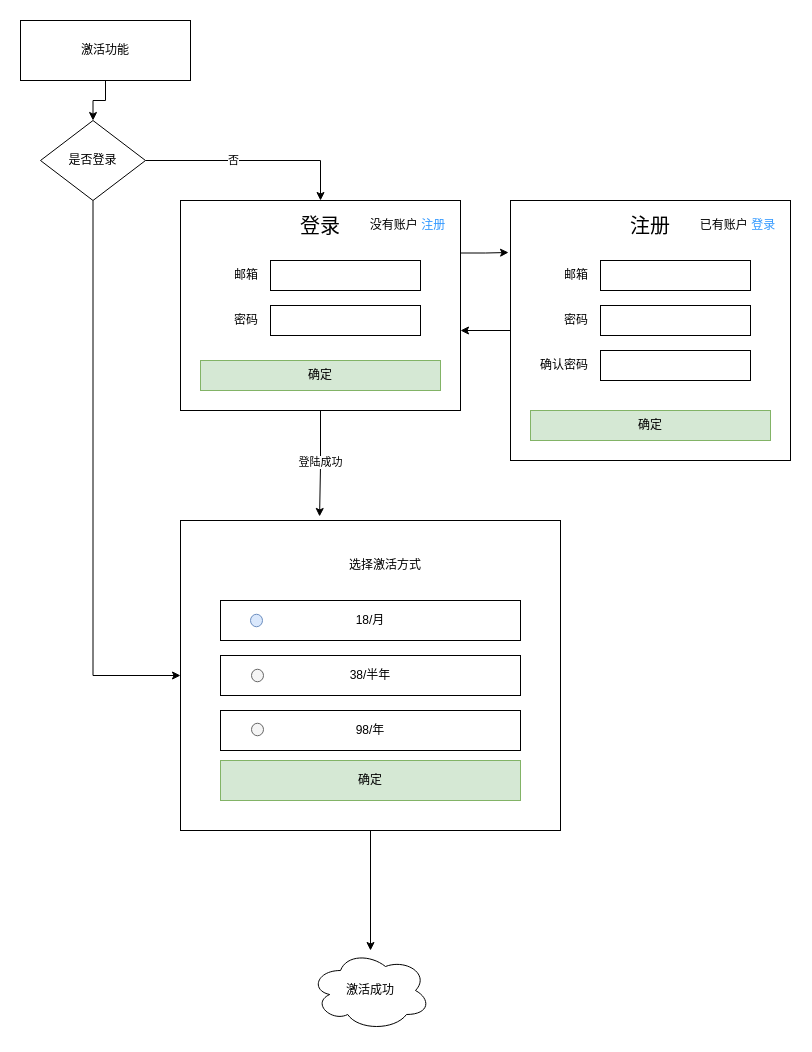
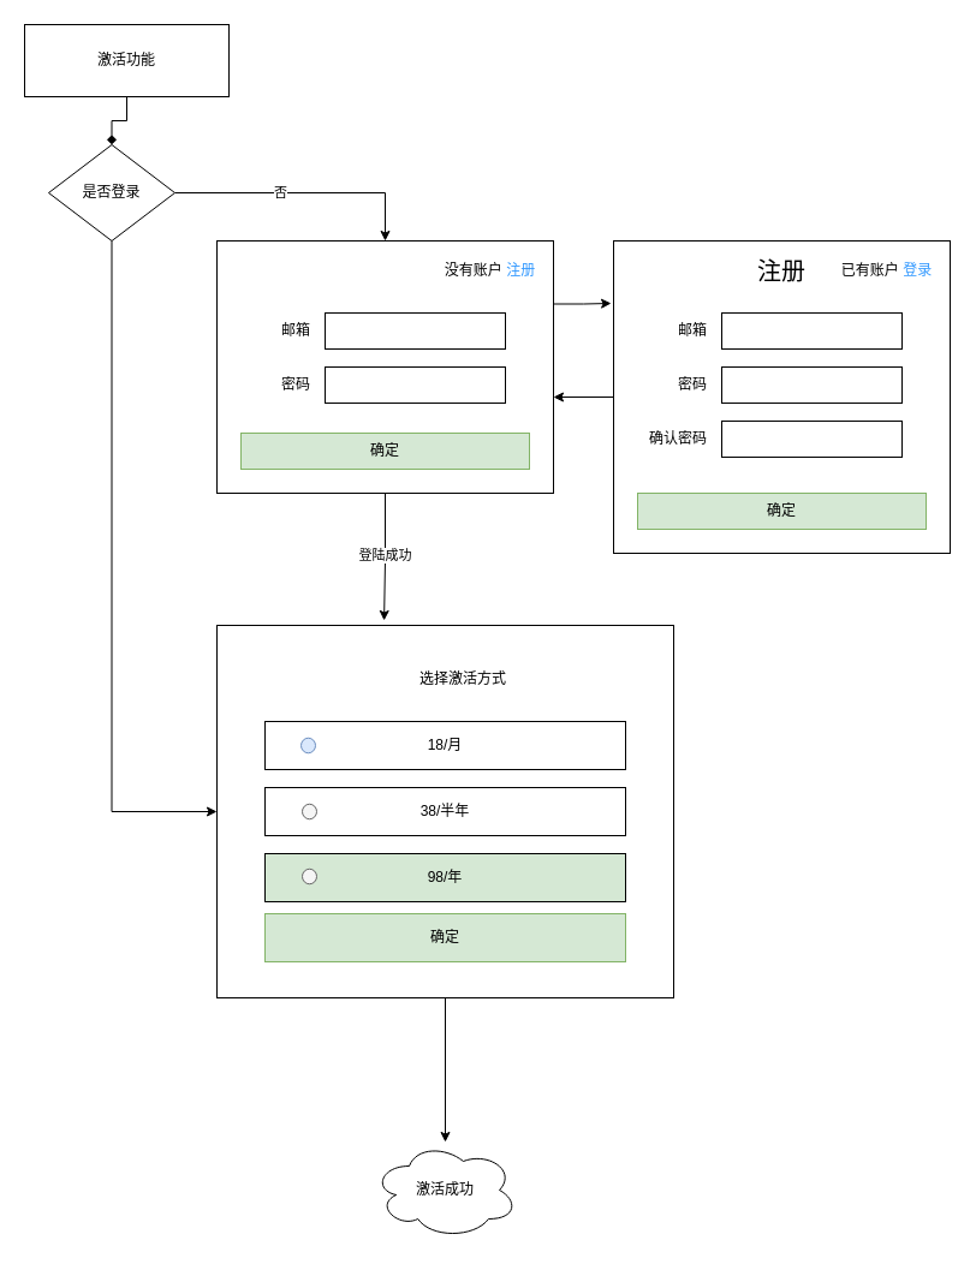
  <mxCell id="0" />
  <mxCell id="1" parent="0" />
  <mxCell id="2" value="" style="group" vertex="1" connectable="0" parent="1"><mxGeometry x="180" y="200" width="280" height="210" as="geometry" /></mxCell>
  <mxCell id="3" value="" style="rounded=0;whiteSpace=wrap;html=1;" vertex="1" parent="2"><mxGeometry width="280" height="210" as="geometry" /></mxCell>
  <mxCell id="4" value="" style="rounded=0;whiteSpace=wrap;html=1;" vertex="1" parent="2"><mxGeometry x="90" y="60" width="150" height="30" as="geometry" /></mxCell>
  <mxCell id="5" value="邮箱" style="text;html=1;strokeColor=none;fillColor=none;align=right;verticalAlign=middle;whiteSpace=wrap;rounded=0;" vertex="1" parent="2"><mxGeometry x="20" y="60" width="60" height="30" as="geometry" /></mxCell>
  <mxCell id="6" value="" style="rounded=0;whiteSpace=wrap;html=1;" vertex="1" parent="2"><mxGeometry x="90" y="105" width="150" height="30" as="geometry" /></mxCell>
  <mxCell id="7" value="密码" style="text;html=1;strokeColor=none;fillColor=none;align=right;verticalAlign=middle;whiteSpace=wrap;rounded=0;" vertex="1" parent="2"><mxGeometry x="20" y="105" width="60" height="30" as="geometry" /></mxCell>
- <mxCell id="8" value="登录" style="text;html=1;strokeColor=none;fillColor=none;align=center;verticalAlign=middle;whiteSpace=wrap;rounded=0;fontSize=20;" vertex="1" parent="2"><mxGeometry x="110" y="10" width="60" height="30" as="geometry" /></mxCell>
  <mxCell id="9" value="确定" style="rounded=0;whiteSpace=wrap;html=1;fillColor=#d5e8d4;strokeColor=#82b366;" vertex="1" parent="2"><mxGeometry x="20" y="160" width="240" height="30" as="geometry" /></mxCell>
  <mxCell id="10" value="没有账户 &lt;font color=&quot;#3399ff&quot;&gt;注册&lt;/font&gt;" style="text;html=1;strokeColor=none;fillColor=none;align=center;verticalAlign=middle;whiteSpace=wrap;rounded=0;" vertex="1" parent="2"><mxGeometry x="175" y="10" width="105" height="30" as="geometry" /></mxCell>
  <mxCell id="11" value="" style="group;fillColor=#d5e8d4;strokeColor=#82b366;" vertex="1" connectable="0" parent="1"><mxGeometry x="510" y="200" width="280" height="260" as="geometry" /></mxCell>
  <mxCell id="12" style="edgeStyle=orthogonalEdgeStyle;rounded=0;orthogonalLoop=1;jettySize=auto;html=1;" edge="1" parent="11" source="13"><mxGeometry relative="1" as="geometry"><mxPoint x="-50" y="130" as="targetPoint" /></mxGeometry></mxCell>
  <mxCell id="13" value="" style="rounded=0;whiteSpace=wrap;html=1;" vertex="1" parent="11"><mxGeometry width="280" height="260" as="geometry" /></mxCell>
  <mxCell id="14" value="" style="rounded=0;whiteSpace=wrap;html=1;" vertex="1" parent="11"><mxGeometry x="90" y="60" width="150" height="30" as="geometry" /></mxCell>
  <mxCell id="15" value="邮箱" style="text;html=1;strokeColor=none;fillColor=none;align=right;verticalAlign=middle;whiteSpace=wrap;rounded=0;" vertex="1" parent="11"><mxGeometry x="20" y="60" width="60" height="30" as="geometry" /></mxCell>
  <mxCell id="16" value="" style="rounded=0;whiteSpace=wrap;html=1;" vertex="1" parent="11"><mxGeometry x="90" y="105" width="150" height="30" as="geometry" /></mxCell>
  <mxCell id="17" value="密码" style="text;html=1;strokeColor=none;fillColor=none;align=right;verticalAlign=middle;whiteSpace=wrap;rounded=0;" vertex="1" parent="11"><mxGeometry x="20" y="105" width="60" height="30" as="geometry" /></mxCell>
  <mxCell id="18" value="注册" style="text;html=1;strokeColor=none;fillColor=none;align=center;verticalAlign=middle;whiteSpace=wrap;rounded=0;fontSize=20;" vertex="1" parent="11"><mxGeometry x="110" y="10" width="60" height="30" as="geometry" /></mxCell>
  <mxCell id="19" value="确定" style="rounded=0;whiteSpace=wrap;html=1;fillColor=#d5e8d4;strokeColor=#82b366;" vertex="1" parent="11"><mxGeometry x="20" y="210" width="240" height="30" as="geometry" /></mxCell>
  <mxCell id="20" value="已有账户 &lt;font color=&quot;#3399ff&quot;&gt;登录&lt;/font&gt;" style="text;html=1;strokeColor=none;fillColor=none;align=center;verticalAlign=middle;whiteSpace=wrap;rounded=0;" vertex="1" parent="11"><mxGeometry x="175" y="10" width="105" height="30" as="geometry" /></mxCell>
  <mxCell id="21" value="" style="rounded=0;whiteSpace=wrap;html=1;" vertex="1" parent="11"><mxGeometry x="90" y="150" width="150" height="30" as="geometry" /></mxCell>
  <mxCell id="22" value="确认密码" style="text;html=1;strokeColor=none;fillColor=none;align=right;verticalAlign=middle;whiteSpace=wrap;rounded=0;" vertex="1" parent="11"><mxGeometry x="20" y="150" width="60" height="30" as="geometry" /></mxCell>
- <mxCell id="23" style="edgeStyle=orthogonalEdgeStyle;rounded=0;orthogonalLoop=1;jettySize=auto;html=1;exitX=0.5;exitY=1;exitDx=0;exitDy=0;entryX=0.5;entryY=0;entryDx=0;entryDy=0;" edge="1" parent="1" source="24" target="28"><mxGeometry relative="1" as="geometry" /></mxCell>
+ <mxCell id="23" style="edgeStyle=orthogonalEdgeStyle;rounded=0;orthogonalLoop=1;jettySize=auto;html=1;exitX=0.5;exitY=1;exitDx=0;exitDy=0;entryX=0.5;entryY=0;entryDx=0;entryDy=0;endArrow=diamond;" edge="1" parent="1" source="24" target="28"><mxGeometry relative="1" as="geometry" /></mxCell>
  <mxCell id="24" value="激活功能" style="rounded=0;whiteSpace=wrap;html=1;" vertex="1" parent="1"><mxGeometry x="20" y="20" width="170" height="60" as="geometry" /></mxCell>
  <mxCell id="25" style="edgeStyle=orthogonalEdgeStyle;rounded=0;orthogonalLoop=1;jettySize=auto;html=1;exitX=1;exitY=0.5;exitDx=0;exitDy=0;entryX=0.5;entryY=0;entryDx=0;entryDy=0;" edge="1" parent="1" source="28" target="3"><mxGeometry relative="1" as="geometry" /></mxCell>
  <mxCell id="26" value="否" style="edgeLabel;html=1;align=center;verticalAlign=middle;resizable=0;points=[];" vertex="1" connectable="0" parent="25"><mxGeometry x="-0.195" y="1" relative="1" as="geometry"><mxPoint as="offset" /></mxGeometry></mxCell>
  <mxCell id="27" style="edgeStyle=orthogonalEdgeStyle;rounded=0;orthogonalLoop=1;jettySize=auto;html=1;exitX=0.5;exitY=1;exitDx=0;exitDy=0;entryX=0;entryY=0.5;entryDx=0;entryDy=0;" edge="1" parent="1" source="28" target="30"><mxGeometry relative="1" as="geometry" /></mxCell>
  <mxCell id="28" value="是否登录" style="rhombus;whiteSpace=wrap;html=1;" vertex="1" parent="1"><mxGeometry x="40" y="120" width="105" height="80" as="geometry" /></mxCell>
  <mxCell id="29" style="edgeStyle=orthogonalEdgeStyle;rounded=0;orthogonalLoop=1;jettySize=auto;html=1;exitX=0.5;exitY=1;exitDx=0;exitDy=0;" edge="1" parent="1" source="30" target="42"><mxGeometry relative="1" as="geometry" /></mxCell>
  <mxCell id="30" value="" style="rounded=0;whiteSpace=wrap;html=1;" vertex="1" parent="1"><mxGeometry x="180" y="520" width="380" height="310" as="geometry" /></mxCell>
  <mxCell id="31" style="edgeStyle=orthogonalEdgeStyle;rounded=0;orthogonalLoop=1;jettySize=auto;html=1;exitX=0.5;exitY=1;exitDx=0;exitDy=0;entryX=0.366;entryY=-0.013;entryDx=0;entryDy=0;entryPerimeter=0;" edge="1" parent="1" source="3" target="30"><mxGeometry relative="1" as="geometry" /></mxCell>
  <mxCell id="32" value="登陆成功" style="edgeLabel;html=1;align=center;verticalAlign=middle;resizable=0;points=[];" vertex="1" connectable="0" parent="31"><mxGeometry x="-0.046" y="-1" relative="1" as="geometry"><mxPoint as="offset" /></mxGeometry></mxCell>
  <mxCell id="33" style="edgeStyle=orthogonalEdgeStyle;rounded=0;orthogonalLoop=1;jettySize=auto;html=1;exitX=1;exitY=0.25;exitDx=0;exitDy=0;entryX=-0.007;entryY=0.2;entryDx=0;entryDy=0;entryPerimeter=0;" edge="1" parent="1" source="3" target="13"><mxGeometry relative="1" as="geometry" /></mxCell>
  <mxCell id="34" value="选择激活方式" style="text;html=1;strokeColor=none;fillColor=none;align=center;verticalAlign=middle;whiteSpace=wrap;rounded=0;" vertex="1" parent="1"><mxGeometry x="330" y="550" width="110" height="30" as="geometry" /></mxCell>
  <mxCell id="35" value="18/月" style="rounded=0;whiteSpace=wrap;html=1;" vertex="1" parent="1"><mxGeometry x="220" y="600" width="300" height="40" as="geometry" /></mxCell>
  <mxCell id="36" value="38/半年" style="rounded=0;whiteSpace=wrap;html=1;" vertex="1" parent="1"><mxGeometry x="220" y="655" width="300" height="40" as="geometry" /></mxCell>
- <mxCell id="37" value="98/年" style="rounded=0;whiteSpace=wrap;html=1;" vertex="1" parent="1"><mxGeometry x="220" y="710" width="300" height="40" as="geometry" /></mxCell>
+ <mxCell id="37" value="98/年" style="rounded=0;whiteSpace=wrap;html=1;fillColor=#d5e8d4;" vertex="1" parent="1"><mxGeometry x="220" y="710" width="300" height="40" as="geometry" /></mxCell>
  <mxCell id="38" value="确定" style="rounded=0;whiteSpace=wrap;html=1;fillColor=#d5e8d4;strokeColor=#82b366;" vertex="1" parent="1"><mxGeometry x="220" y="760" width="300" height="40" as="geometry" /></mxCell>
  <mxCell id="39" value="" style="ellipse;whiteSpace=wrap;html=1;fillColor=#dae8fc;strokeColor=#6c8ebf;" vertex="1" parent="1"><mxGeometry x="250" y="613.75" width="12" height="12.5" as="geometry" /></mxCell>
  <mxCell id="40" value="" style="ellipse;whiteSpace=wrap;html=1;fillColor=#f5f5f5;strokeColor=#666666;fontColor=#333333;" vertex="1" parent="1"><mxGeometry x="251" y="668.75" width="12" height="12.5" as="geometry" /></mxCell>
  <mxCell id="41" value="" style="ellipse;whiteSpace=wrap;html=1;fillColor=#f5f5f5;strokeColor=#666666;fontColor=#333333;" vertex="1" parent="1"><mxGeometry x="251" y="722.75" width="12" height="12.5" as="geometry" /></mxCell>
  <mxCell id="42" value="激活成功" style="ellipse;shape=cloud;whiteSpace=wrap;html=1;" vertex="1" parent="1"><mxGeometry x="310" y="950" width="120" height="80" as="geometry" /></mxCell>
